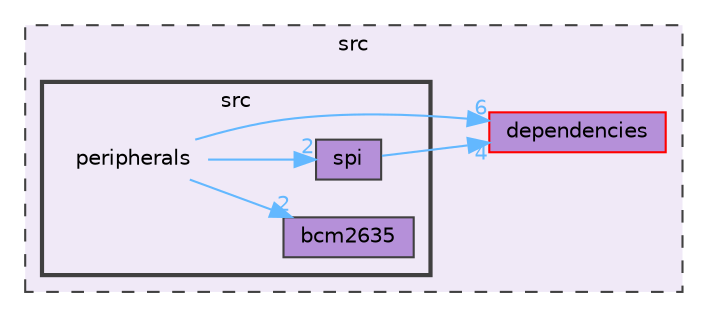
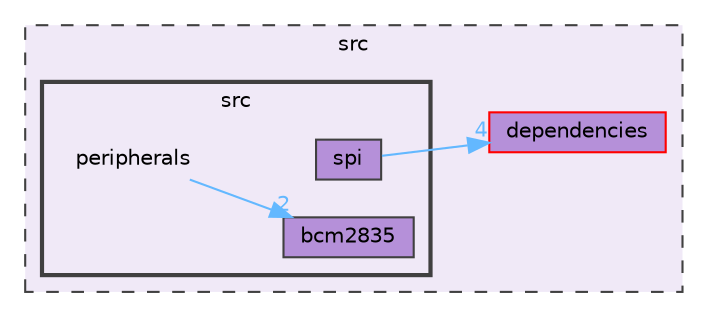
  digraph {
    compound=true
    rankdir=LR
    node [fontname=Helvetica fontsize=10 shape=box color=grey25 fillcolor="#b590d9" style=filled]
    edge [color=steelblue1 fontcolor=steelblue1 fontname=Helvetica fontsize=10 headlabel=2 labeldistance=1.5 labelfontname=Helvetica labelfontsize=10]
    n1 [height=0.2 label=peripherals shape=plaintext width=0.4 color="" fillcolor="" style=""]
-   n2 [height=0.2 label=bcm2635 width=0.4]
+   n2 [height=0.2 label=bcm2835 width=0.4]
    n3 [height=0.2 label=spi width=0.4]
    n4 [color=red height=0.2 label=dependencies width=0.4]
    subgraph cluster_1 {
      bgcolor="#f0e9f7"
      fontname=Helvetica
      fontsize=10
      label=src
      pencolor=grey25
      style="filled,dashed"
      n4
      subgraph cluster_2 {
        bgcolor="#f0e9f7"
        fontname=Helvetica
        fontsize=10
        pencolor=grey25
        style="filled,bold"
        n1
        n2
        n3
      }
    }
    n1 -> n2
-   n1 -> n3
-   n1 -> n4 [headlabel=6]
    n3 -> n4 [headlabel=4]
  }
